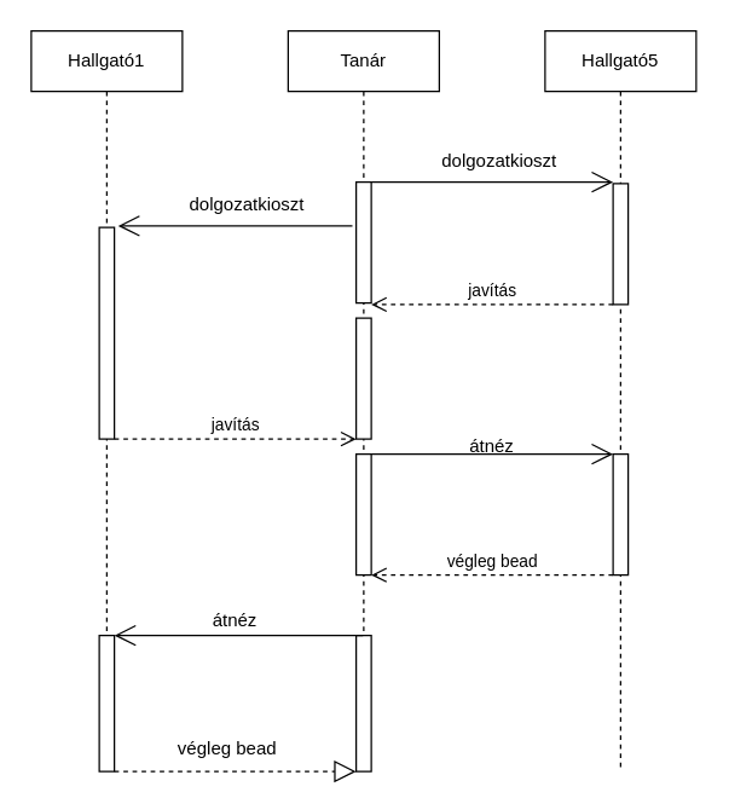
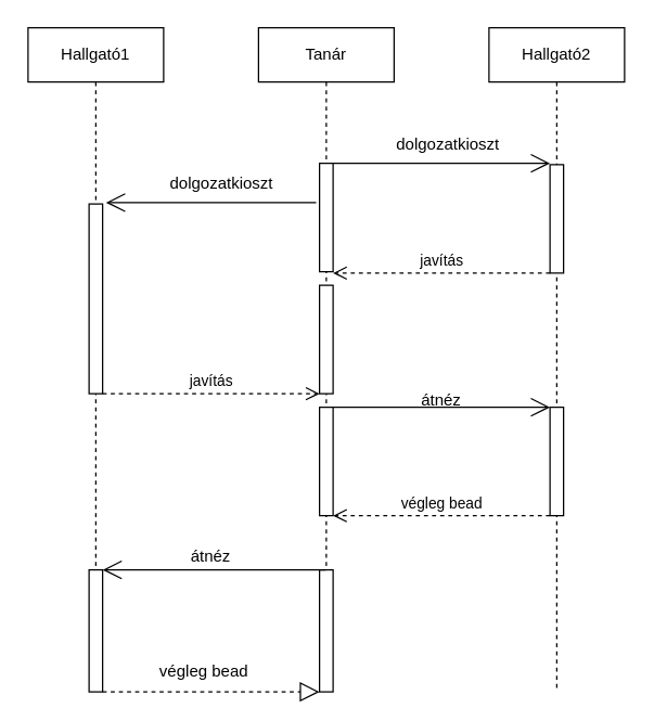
  <mxCell id="0" />
  <mxCell id="1" parent="0" />
  <mxCell id="2" value="Hallgató1" style="shape=umlLifeline;perimeter=lifelinePerimeter;whiteSpace=wrap;html=1;container=1;dropTarget=0;collapsible=0;recursiveResize=0;outlineConnect=0;portConstraint=eastwest;newEdgeStyle={&quot;edgeStyle&quot;:&quot;elbowEdgeStyle&quot;,&quot;elbow&quot;:&quot;vertical&quot;,&quot;curved&quot;:0,&quot;rounded&quot;:0};" vertex="1" parent="1"><mxGeometry x="20" y="20" width="100" height="490" as="geometry" /></mxCell>
  <mxCell id="3" value="" style="html=1;points=[];perimeter=orthogonalPerimeter;outlineConnect=0;targetShapes=umlLifeline;portConstraint=eastwest;newEdgeStyle={&quot;edgeStyle&quot;:&quot;elbowEdgeStyle&quot;,&quot;elbow&quot;:&quot;vertical&quot;,&quot;curved&quot;:0,&quot;rounded&quot;:0};" vertex="1" parent="2"><mxGeometry x="45" y="400" width="10" height="90" as="geometry" /></mxCell>
- <mxCell id="4" value="Hallgató5" style="shape=umlLifeline;perimeter=lifelinePerimeter;whiteSpace=wrap;html=1;container=1;dropTarget=0;collapsible=0;recursiveResize=0;outlineConnect=0;portConstraint=eastwest;newEdgeStyle={&quot;edgeStyle&quot;:&quot;elbowEdgeStyle&quot;,&quot;elbow&quot;:&quot;vertical&quot;,&quot;curved&quot;:0,&quot;rounded&quot;:0};" vertex="1" parent="1"><mxGeometry x="360" y="20" width="100" height="490" as="geometry" /></mxCell>
+ <mxCell id="4" value="Hallgató2" style="shape=umlLifeline;perimeter=lifelinePerimeter;whiteSpace=wrap;html=1;container=1;dropTarget=0;collapsible=0;recursiveResize=0;outlineConnect=0;portConstraint=eastwest;newEdgeStyle={&quot;edgeStyle&quot;:&quot;elbowEdgeStyle&quot;,&quot;elbow&quot;:&quot;vertical&quot;,&quot;curved&quot;:0,&quot;rounded&quot;:0};" vertex="1" parent="1"><mxGeometry x="360" y="20" width="100" height="490" as="geometry" /></mxCell>
  <mxCell id="5" value="" style="html=1;points=[];perimeter=orthogonalPerimeter;outlineConnect=0;targetShapes=umlLifeline;portConstraint=eastwest;newEdgeStyle={&quot;edgeStyle&quot;:&quot;elbowEdgeStyle&quot;,&quot;elbow&quot;:&quot;vertical&quot;,&quot;curved&quot;:0,&quot;rounded&quot;:0};" vertex="1" parent="4"><mxGeometry x="45" y="280" width="10" height="80" as="geometry" /></mxCell>
  <mxCell id="6" value="Tanár" style="shape=umlLifeline;perimeter=lifelinePerimeter;whiteSpace=wrap;html=1;container=1;dropTarget=0;collapsible=0;recursiveResize=0;outlineConnect=0;portConstraint=eastwest;newEdgeStyle={&quot;edgeStyle&quot;:&quot;elbowEdgeStyle&quot;,&quot;elbow&quot;:&quot;vertical&quot;,&quot;curved&quot;:0,&quot;rounded&quot;:0};" vertex="1" parent="1"><mxGeometry x="190" y="20" width="100" height="490" as="geometry" /></mxCell>
  <mxCell id="7" value="" style="html=1;points=[];perimeter=orthogonalPerimeter;outlineConnect=0;targetShapes=umlLifeline;portConstraint=eastwest;newEdgeStyle={&quot;edgeStyle&quot;:&quot;elbowEdgeStyle&quot;,&quot;elbow&quot;:&quot;vertical&quot;,&quot;curved&quot;:0,&quot;rounded&quot;:0};" vertex="1" parent="6"><mxGeometry x="45" y="190" width="10" height="80" as="geometry" /></mxCell>
  <mxCell id="8" value="" style="html=1;points=[];perimeter=orthogonalPerimeter;outlineConnect=0;targetShapes=umlLifeline;portConstraint=eastwest;newEdgeStyle={&quot;edgeStyle&quot;:&quot;elbowEdgeStyle&quot;,&quot;elbow&quot;:&quot;vertical&quot;,&quot;curved&quot;:0,&quot;rounded&quot;:0};" vertex="1" parent="6"><mxGeometry x="45" y="280" width="10" height="80" as="geometry" /></mxCell>
  <mxCell id="9" value="" style="html=1;points=[];perimeter=orthogonalPerimeter;outlineConnect=0;targetShapes=umlLifeline;portConstraint=eastwest;newEdgeStyle={&quot;edgeStyle&quot;:&quot;elbowEdgeStyle&quot;,&quot;elbow&quot;:&quot;vertical&quot;,&quot;curved&quot;:0,&quot;rounded&quot;:0};" vertex="1" parent="6"><mxGeometry x="45" y="400" width="10" height="90" as="geometry" /></mxCell>
  <mxCell id="10" value="" style="html=1;points=[];perimeter=orthogonalPerimeter;outlineConnect=0;targetShapes=umlLifeline;portConstraint=eastwest;newEdgeStyle={&quot;edgeStyle&quot;:&quot;elbowEdgeStyle&quot;,&quot;elbow&quot;:&quot;vertical&quot;,&quot;curved&quot;:0,&quot;rounded&quot;:0};" vertex="1" parent="1"><mxGeometry x="235" y="120" width="10" height="80" as="geometry" /></mxCell>
  <mxCell id="11" value="" style="group" vertex="1" connectable="0" parent="1"><mxGeometry x="245" y="90" width="160" height="31" as="geometry" /></mxCell>
  <mxCell id="12" value="" style="endArrow=open;endFill=1;endSize=12;html=1;rounded=0;" edge="1" parent="11"><mxGeometry width="160" relative="1" as="geometry"><mxPoint y="30" as="sourcePoint" /><mxPoint x="160" y="30" as="targetPoint" /></mxGeometry></mxCell>
  <mxCell id="13" value="dolgozatkioszt" style="text;html=1;strokeColor=none;fillColor=none;align=center;verticalAlign=middle;whiteSpace=wrap;rounded=0;" vertex="1" parent="11"><mxGeometry x="40" width="90" height="31" as="geometry" /></mxCell>
  <mxCell id="14" value="" style="group;rotation=0;" vertex="1" connectable="0" parent="1"><mxGeometry x="75" y="90" width="160" height="31" as="geometry" /></mxCell>
  <mxCell id="15" value="" style="group" vertex="1" connectable="0" parent="14"><mxGeometry x="2.5" y="29" width="155" height="31" as="geometry" /></mxCell>
  <mxCell id="16" value="" style="endArrow=open;endFill=1;endSize=12;html=1;rounded=0;" edge="1" parent="15"><mxGeometry width="160" relative="1" as="geometry"><mxPoint x="155" y="30" as="sourcePoint" /><mxPoint y="30" as="targetPoint" /></mxGeometry></mxCell>
  <mxCell id="17" value="dolgozatkioszt" style="text;html=1;strokeColor=none;fillColor=none;align=center;verticalAlign=middle;whiteSpace=wrap;rounded=0;" vertex="1" parent="15"><mxGeometry x="40" width="90" height="31" as="geometry" /></mxCell>
  <mxCell id="18" value="" style="html=1;points=[];perimeter=orthogonalPerimeter;outlineConnect=0;targetShapes=umlLifeline;portConstraint=eastwest;newEdgeStyle={&quot;edgeStyle&quot;:&quot;elbowEdgeStyle&quot;,&quot;elbow&quot;:&quot;vertical&quot;,&quot;curved&quot;:0,&quot;rounded&quot;:0};" vertex="1" parent="1"><mxGeometry x="405" y="121" width="10" height="80" as="geometry" /></mxCell>
  <mxCell id="19" value="javítás" style="html=1;verticalAlign=bottom;endArrow=open;dashed=1;endSize=8;edgeStyle=elbowEdgeStyle;elbow=vertical;curved=0;rounded=0;" edge="1" parent="1" source="18"><mxGeometry relative="1" as="geometry"><mxPoint x="325" y="201" as="sourcePoint" /><mxPoint x="245" y="201" as="targetPoint" /></mxGeometry></mxCell>
  <mxCell id="20" value="" style="html=1;points=[];perimeter=orthogonalPerimeter;outlineConnect=0;targetShapes=umlLifeline;portConstraint=eastwest;newEdgeStyle={&quot;edgeStyle&quot;:&quot;elbowEdgeStyle&quot;,&quot;elbow&quot;:&quot;vertical&quot;,&quot;curved&quot;:0,&quot;rounded&quot;:0};" vertex="1" parent="1"><mxGeometry x="65" y="150" width="10" height="140" as="geometry" /></mxCell>
  <mxCell id="21" value="javítás" style="html=1;verticalAlign=bottom;endArrow=open;dashed=1;endSize=8;edgeStyle=elbowEdgeStyle;elbow=vertical;curved=0;rounded=0;" edge="1" parent="1" source="20"><mxGeometry relative="1" as="geometry"><mxPoint x="95" y="260" as="sourcePoint" /><mxPoint x="235" y="290" as="targetPoint" /><Array as="points"><mxPoint x="205" y="290" /></Array></mxGeometry></mxCell>
  <mxCell id="22" value="" style="endArrow=open;endFill=1;endSize=12;html=1;rounded=0;" edge="1" parent="1" target="5"><mxGeometry width="160" relative="1" as="geometry"><mxPoint x="245" y="300" as="sourcePoint" /><mxPoint x="360" y="300" as="targetPoint" /></mxGeometry></mxCell>
  <mxCell id="23" value="átnéz" style="text;html=1;strokeColor=none;fillColor=none;align=center;verticalAlign=middle;whiteSpace=wrap;rounded=0;" vertex="1" parent="1"><mxGeometry x="295" y="280" width="60" height="30" as="geometry" /></mxCell>
  <mxCell id="24" value="végleg bead" style="html=1;verticalAlign=bottom;endArrow=open;dashed=1;endSize=8;edgeStyle=elbowEdgeStyle;elbow=vertical;curved=0;rounded=0;" edge="1" parent="1" target="8"><mxGeometry relative="1" as="geometry"><mxPoint x="405" y="380.07" as="sourcePoint" /><mxPoint x="325" y="380.07" as="targetPoint" /></mxGeometry></mxCell>
  <mxCell id="25" value="" style="endArrow=open;endFill=1;endSize=12;html=1;rounded=0;" edge="1" parent="1" source="6" target="3"><mxGeometry width="160" relative="1" as="geometry"><mxPoint x="115" y="340" as="sourcePoint" /><mxPoint x="275" y="340" as="targetPoint" /></mxGeometry></mxCell>
  <mxCell id="26" value="átnéz" style="text;html=1;strokeColor=none;fillColor=none;align=center;verticalAlign=middle;whiteSpace=wrap;rounded=0;" vertex="1" parent="1"><mxGeometry x="125" y="395" width="60" height="30" as="geometry" /></mxCell>
  <mxCell id="27" value="" style="endArrow=block;dashed=1;endFill=0;endSize=12;html=1;rounded=0;" edge="1" parent="1" source="3"><mxGeometry width="160" relative="1" as="geometry"><mxPoint x="115" y="480" as="sourcePoint" /><mxPoint x="235" y="510" as="targetPoint" /></mxGeometry></mxCell>
  <mxCell id="28" value="végleg bead" style="text;html=1;strokeColor=none;fillColor=none;align=center;verticalAlign=middle;whiteSpace=wrap;rounded=0;" vertex="1" parent="1"><mxGeometry x="115" y="480" width="70" height="30" as="geometry" /></mxCell>
